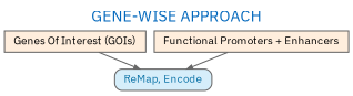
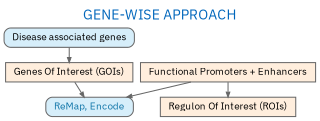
  digraph {
    fontcolor="#0066BB"
    fontname="IBM Plex Sans"
    fontsize=14
    label="GENE-WISE APPROACH"
    labelloc=t
    nodesep=0.1
    ranksep=0.2
    node [color="#666666" fillcolor="#FFEEDD" fontname="IBM Plex Sans" fontsize=10 shape=record style=filled]
    edge [arrowsize=0.5 color="#666666" fontname="IBM Plex Sans" fontsize=10 labelfontname=ArialMT labelfontsize=10]
+   n1 [fillcolor="#D6EEFA" height=0.2 label="{Disease associated genes}" style="rounded,filled"]
    n2 [height=0.2 label="{Genes Of Interest (GOIs)}"]
    n3 [fillcolor="#D6EEFA" fontcolor="#0D73A7" height=0.2 label="{ReMap, Encode}" style="rounded,filled"]
    n4 [height=0.2 label="{Functional Promoters + Enhancers}"]
+   n5 [height=0.2 label="{Regulon Of Interest (ROIs)}"]
+   n1 -> n2
    n2 -> n3
    n4 -> n3
+   n4 -> n5
  }
